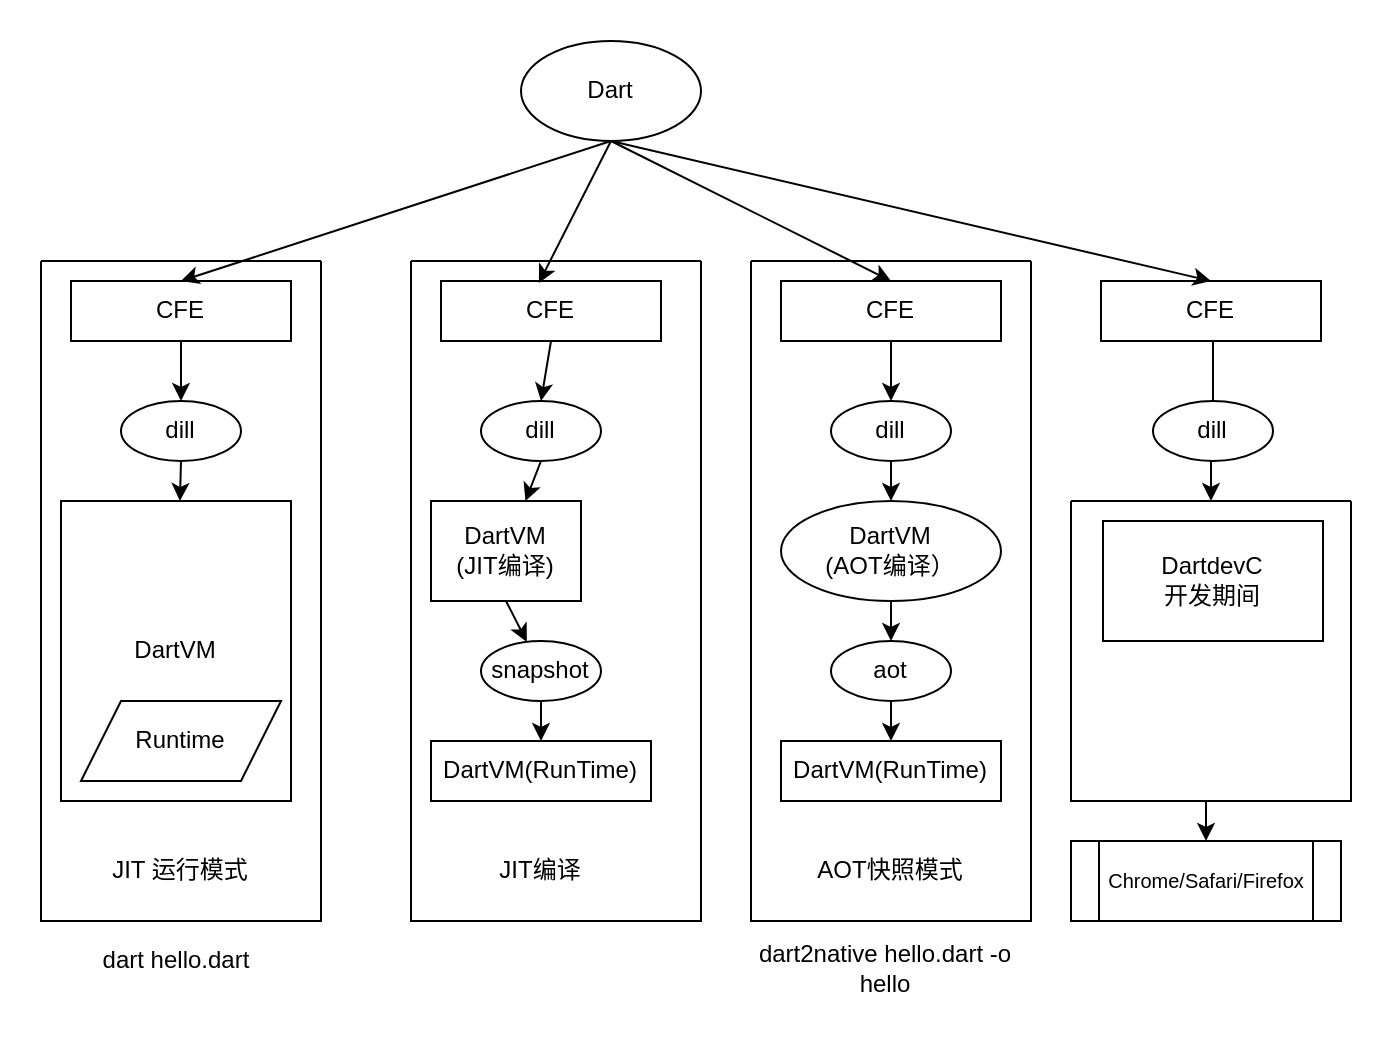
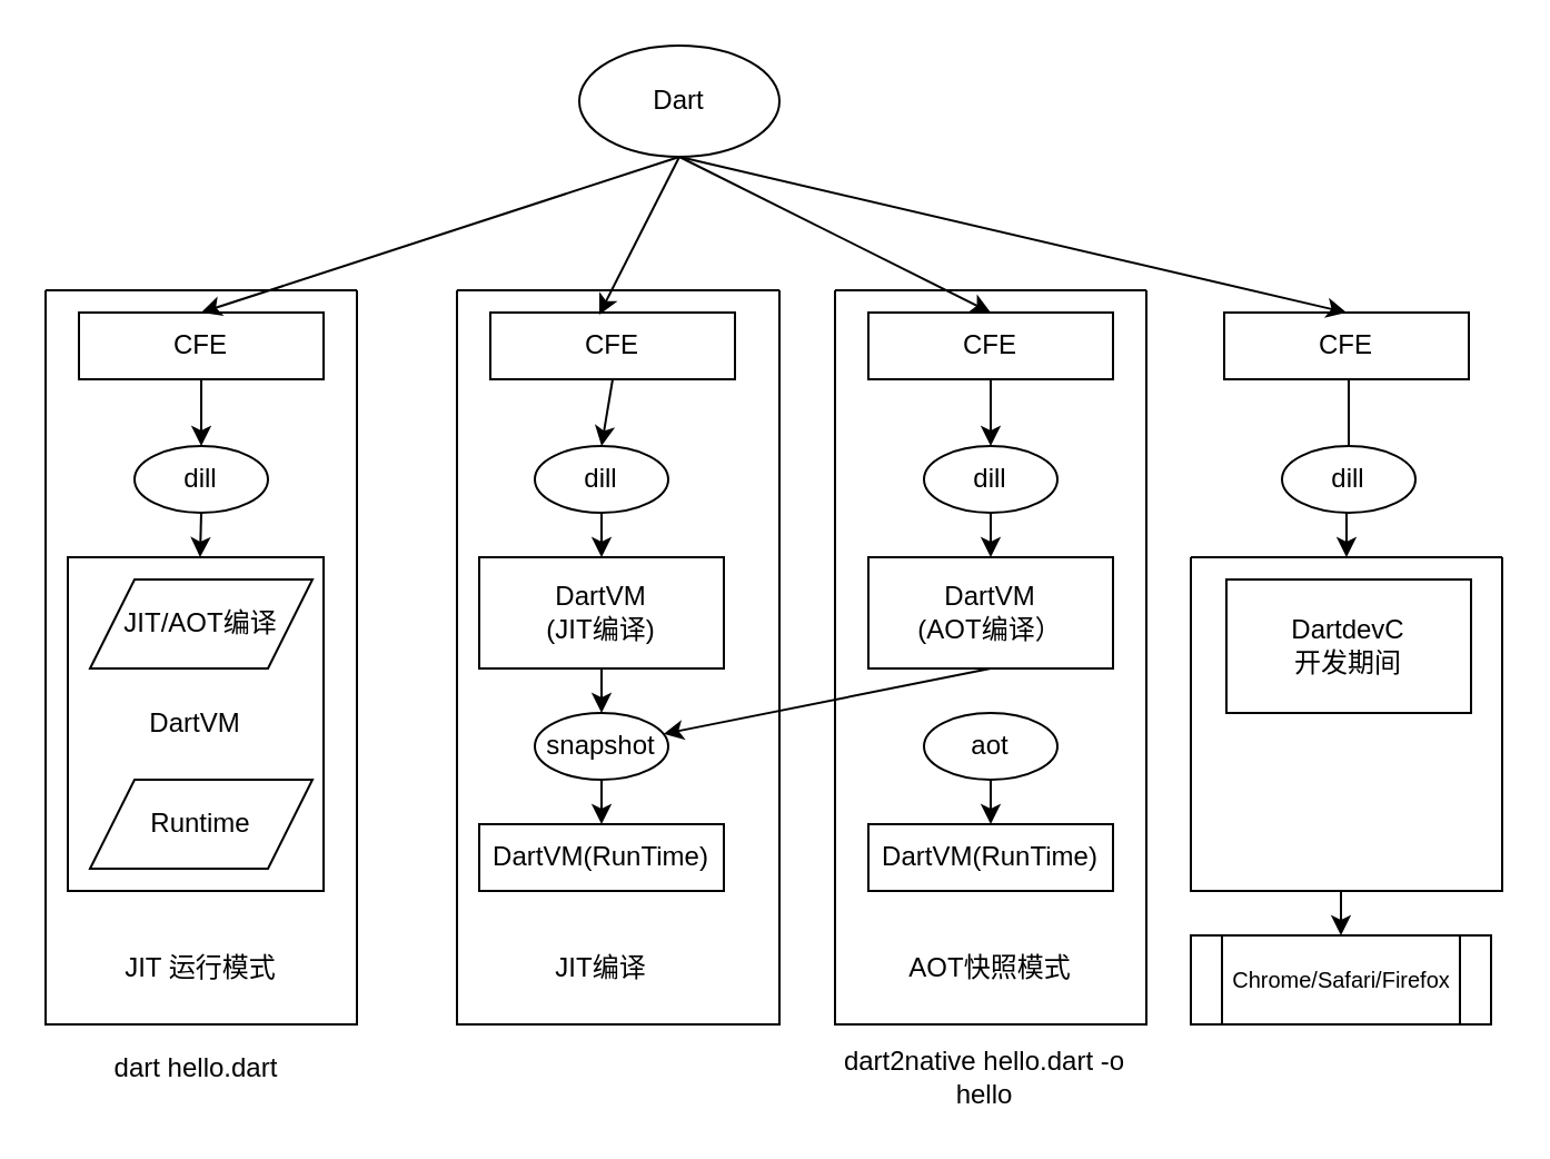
  <mxCell id="0" />
  <mxCell id="1" parent="0" />
  <mxCell id="2" value="CFE" style="rounded=0;whiteSpace=wrap;html=1;" vertex="1" parent="1"><mxGeometry x="35" y="140" width="110" height="30" as="geometry" /></mxCell>
  <mxCell id="3" value="Dart" style="ellipse;whiteSpace=wrap;html=1;" vertex="1" parent="1"><mxGeometry x="260" y="20" width="90" height="50" as="geometry" /></mxCell>
  <mxCell id="4" value="DartVM" style="rounded=0;whiteSpace=wrap;html=1;" vertex="1" parent="1"><mxGeometry x="30" y="250" width="115" height="150" as="geometry" /></mxCell>
  <mxCell id="5" value="dill" style="ellipse;whiteSpace=wrap;html=1;" vertex="1" parent="1"><mxGeometry x="60" y="200" width="60" height="30" as="geometry" /></mxCell>
  <mxCell id="6" value="" style="endArrow=classic;html=1;rounded=0;entryX=0.5;entryY=0;entryDx=0;entryDy=0;" edge="1" parent="1" target="2"><mxGeometry width="50" height="50" relative="1" as="geometry"><mxPoint x="305" y="70" as="sourcePoint" /><mxPoint x="240" y="230" as="targetPoint" /></mxGeometry></mxCell>
  <mxCell id="7" value="" style="endArrow=classic;html=1;rounded=0;exitX=0.5;exitY=1;exitDx=0;exitDy=0;entryX=0.5;entryY=0;entryDx=0;entryDy=0;" edge="1" parent="1" source="2" target="5"><mxGeometry width="50" height="50" relative="1" as="geometry"><mxPoint x="190" y="280" as="sourcePoint" /><mxPoint x="240" y="230" as="targetPoint" /></mxGeometry></mxCell>
  <mxCell id="8" value="" style="endArrow=classic;html=1;rounded=0;exitX=0.5;exitY=1;exitDx=0;exitDy=0;" edge="1" parent="1" source="5" target="4"><mxGeometry width="50" height="50" relative="1" as="geometry"><mxPoint x="190" y="280" as="sourcePoint" /><mxPoint x="240" y="230" as="targetPoint" /></mxGeometry></mxCell>
  <mxCell id="9" value="JIT 运行模式" style="text;html=1;strokeColor=none;fillColor=none;align=center;verticalAlign=middle;whiteSpace=wrap;rounded=0;" vertex="1" parent="1"><mxGeometry x="50" y="420" width="80" height="30" as="geometry" /></mxCell>
  <mxCell id="10" value="CFE" style="rounded=0;whiteSpace=wrap;html=1;" vertex="1" parent="1"><mxGeometry x="220" y="140" width="110" height="30" as="geometry" /></mxCell>
  <mxCell id="11" value="dill" style="ellipse;whiteSpace=wrap;html=1;" vertex="1" parent="1"><mxGeometry x="240" y="200" width="60" height="30" as="geometry" /></mxCell>
- <mxCell id="12" value="DartVM&lt;br&gt;(JIT编译)" style="rounded=0;whiteSpace=wrap;html=1;" vertex="1" parent="1"><mxGeometry x="215" y="250" width="75" height="50" as="geometry" /></mxCell>
+ <mxCell id="12" value="DartVM&lt;br&gt;(JIT编译)" style="rounded=0;whiteSpace=wrap;html=1;" vertex="1" parent="1"><mxGeometry x="215" y="250" width="110" height="50" as="geometry" /></mxCell>
  <mxCell id="13" value="" style="endArrow=classic;html=1;rounded=0;exitX=0.5;exitY=1;exitDx=0;exitDy=0;entryX=0.445;entryY=0.033;entryDx=0;entryDy=0;entryPerimeter=0;" edge="1" parent="1" source="3" target="10"><mxGeometry width="50" height="50" relative="1" as="geometry"><mxPoint x="300" y="90" as="sourcePoint" /><mxPoint x="350" y="40" as="targetPoint" /></mxGeometry></mxCell>
  <mxCell id="14" value="DartVM(RunTime)" style="rounded=0;whiteSpace=wrap;html=1;" vertex="1" parent="1"><mxGeometry x="215" y="370" width="110" height="30" as="geometry" /></mxCell>
  <mxCell id="15" style="edgeStyle=orthogonalEdgeStyle;rounded=0;orthogonalLoop=1;jettySize=auto;html=1;exitX=0.5;exitY=1;exitDx=0;exitDy=0;entryX=0.5;entryY=0;entryDx=0;entryDy=0;" edge="1" parent="1" source="16" target="14"><mxGeometry relative="1" as="geometry" /></mxCell>
  <mxCell id="16" value="snapshot" style="ellipse;whiteSpace=wrap;html=1;" vertex="1" parent="1"><mxGeometry x="240" y="320" width="60" height="30" as="geometry" /></mxCell>
  <mxCell id="17" value="JIT编译" style="text;html=1;strokeColor=none;fillColor=none;align=center;verticalAlign=middle;whiteSpace=wrap;rounded=0;" vertex="1" parent="1"><mxGeometry x="230" y="420" width="80" height="30" as="geometry" /></mxCell>
  <mxCell id="18" value="CFE" style="rounded=0;whiteSpace=wrap;html=1;" vertex="1" parent="1"><mxGeometry x="390" y="140" width="110" height="30" as="geometry" /></mxCell>
  <mxCell id="19" value="dill" style="ellipse;whiteSpace=wrap;html=1;" vertex="1" parent="1"><mxGeometry x="415" y="200" width="60" height="30" as="geometry" /></mxCell>
- <mxCell id="20" value="DartVM&lt;br&gt;(AOT编译）" style="ellipse;whiteSpace=wrap;html=1;" vertex="1" parent="1"><mxGeometry x="390" y="250" width="110" height="50" as="geometry" /></mxCell>
+ <mxCell id="20" value="DartVM&lt;br&gt;(AOT编译）" style="rounded=0;whiteSpace=wrap;html=1;" vertex="1" parent="1"><mxGeometry x="390" y="250" width="110" height="50" as="geometry" /></mxCell>
  <mxCell id="21" value="DartVM(RunTime)" style="rounded=0;whiteSpace=wrap;html=1;" vertex="1" parent="1"><mxGeometry x="390" y="370" width="110" height="30" as="geometry" /></mxCell>
  <mxCell id="22" value="aot" style="ellipse;whiteSpace=wrap;html=1;" vertex="1" parent="1"><mxGeometry x="415" y="320" width="60" height="30" as="geometry" /></mxCell>
  <mxCell id="23" value="AOT快照模式" style="text;html=1;strokeColor=none;fillColor=none;align=center;verticalAlign=middle;whiteSpace=wrap;rounded=0;" vertex="1" parent="1"><mxGeometry x="405" y="420" width="80" height="30" as="geometry" /></mxCell>
  <mxCell id="24" value="" style="endArrow=classic;html=1;rounded=0;exitX=0.5;exitY=1;exitDx=0;exitDy=0;entryX=0.5;entryY=0;entryDx=0;entryDy=0;" edge="1" parent="1" source="10" target="11"><mxGeometry width="50" height="50" relative="1" as="geometry"><mxPoint x="440" y="270" as="sourcePoint" /><mxPoint x="490" y="220" as="targetPoint" /></mxGeometry></mxCell>
  <mxCell id="25" value="" style="endArrow=classic;html=1;rounded=0;exitX=0.5;exitY=1;exitDx=0;exitDy=0;" edge="1" parent="1" source="12" target="16"><mxGeometry width="50" height="50" relative="1" as="geometry"><mxPoint x="280" y="310" as="sourcePoint" /><mxPoint x="490" y="220" as="targetPoint" /></mxGeometry></mxCell>
  <mxCell id="26" value="" style="endArrow=classic;html=1;rounded=0;exitX=0.5;exitY=1;exitDx=0;exitDy=0;" edge="1" parent="1" source="11" target="12"><mxGeometry width="50" height="50" relative="1" as="geometry"><mxPoint x="440" y="270" as="sourcePoint" /><mxPoint x="490" y="220" as="targetPoint" /></mxGeometry></mxCell>
  <mxCell id="27" value="" style="endArrow=classic;html=1;rounded=0;exitX=0.5;exitY=1;exitDx=0;exitDy=0;entryX=0.5;entryY=0;entryDx=0;entryDy=0;" edge="1" parent="1" source="18" target="19"><mxGeometry width="50" height="50" relative="1" as="geometry"><mxPoint x="440" y="270" as="sourcePoint" /><mxPoint x="490" y="220" as="targetPoint" /></mxGeometry></mxCell>
  <mxCell id="28" value="" style="endArrow=classic;html=1;rounded=0;exitX=0.5;exitY=1;exitDx=0;exitDy=0;entryX=0.5;entryY=0;entryDx=0;entryDy=0;" edge="1" parent="1" source="19" target="20"><mxGeometry width="50" height="50" relative="1" as="geometry"><mxPoint x="440" y="270" as="sourcePoint" /><mxPoint x="490" y="220" as="targetPoint" /></mxGeometry></mxCell>
- <mxCell id="29" value="" style="endArrow=classic;html=1;rounded=0;exitX=0.5;exitY=1;exitDx=0;exitDy=0;" edge="1" parent="1" source="20" target="22"><mxGeometry width="50" height="50" relative="1" as="geometry"><mxPoint x="440" y="270" as="sourcePoint" /><mxPoint x="490" y="220" as="targetPoint" /></mxGeometry></mxCell>
+ <mxCell id="29" value="" style="endArrow=classic;html=1;rounded=0;exitX=0.5;exitY=1;exitDx=0;exitDy=0;" edge="1" parent="1" source="20" target="16"><mxGeometry width="50" height="50" relative="1" as="geometry"><mxPoint x="440" y="270" as="sourcePoint" /><mxPoint x="490" y="220" as="targetPoint" /></mxGeometry></mxCell>
  <mxCell id="30" value="" style="endArrow=classic;html=1;rounded=0;exitX=0.5;exitY=1;exitDx=0;exitDy=0;entryX=0.5;entryY=0;entryDx=0;entryDy=0;" edge="1" parent="1" source="22" target="21"><mxGeometry width="50" height="50" relative="1" as="geometry"><mxPoint x="440" y="270" as="sourcePoint" /><mxPoint x="490" y="220" as="targetPoint" /></mxGeometry></mxCell>
  <mxCell id="31" style="edgeStyle=orthogonalEdgeStyle;rounded=0;orthogonalLoop=1;jettySize=auto;html=1;exitX=0.5;exitY=1;exitDx=0;exitDy=0;entryX=0.5;entryY=0;entryDx=0;entryDy=0;startArrow=none;" edge="1" parent="1" source="46" target="37"><mxGeometry relative="1" as="geometry" /></mxCell>
  <mxCell id="32" value="CFE" style="rounded=0;whiteSpace=wrap;html=1;" vertex="1" parent="1"><mxGeometry x="550" y="140" width="110" height="30" as="geometry" /></mxCell>
  <mxCell id="33" value="" style="endArrow=classic;html=1;rounded=0;entryX=0.5;entryY=0;entryDx=0;entryDy=0;" edge="1" parent="1" target="18"><mxGeometry width="50" height="50" relative="1" as="geometry"><mxPoint x="305" y="70" as="sourcePoint" /><mxPoint x="278.95" y="150.99" as="targetPoint" /></mxGeometry></mxCell>
  <mxCell id="34" value="" style="endArrow=classic;html=1;rounded=0;entryX=0.5;entryY=0;entryDx=0;entryDy=0;exitX=0.5;exitY=1;exitDx=0;exitDy=0;" edge="1" parent="1" source="3" target="32"><mxGeometry width="50" height="50" relative="1" as="geometry"><mxPoint x="313.01" y="80" as="sourcePoint" /><mxPoint x="455" y="150" as="targetPoint" /></mxGeometry></mxCell>
  <mxCell id="35" value="DartdevC&lt;br&gt;开发期间" style="rounded=0;whiteSpace=wrap;html=1;" vertex="1" parent="1"><mxGeometry x="551" y="260" width="110" height="60" as="geometry" /></mxCell>
  <mxCell id="36" style="edgeStyle=orthogonalEdgeStyle;rounded=0;orthogonalLoop=1;jettySize=auto;html=1;exitX=0.5;exitY=1;exitDx=0;exitDy=0;entryX=0.5;entryY=0;entryDx=0;entryDy=0;fontSize=10;" edge="1" parent="1" source="37" target="45"><mxGeometry relative="1" as="geometry" /></mxCell>
  <mxCell id="37" value="" style="swimlane;startSize=0;" vertex="1" parent="1"><mxGeometry x="535" y="250" width="140" height="150" as="geometry" /></mxCell>
+ <mxCell id="38" value="JIT/AOT编译" style="shape=parallelogram;perimeter=parallelogramPerimeter;whiteSpace=wrap;html=1;fixedSize=1;" vertex="1" parent="1"><mxGeometry x="40" y="260" width="100" height="40" as="geometry" /></mxCell>
  <mxCell id="39" value="Runtime" style="shape=parallelogram;perimeter=parallelogramPerimeter;whiteSpace=wrap;html=1;fixedSize=1;" vertex="1" parent="1"><mxGeometry x="40" y="350" width="100" height="40" as="geometry" /></mxCell>
  <mxCell id="40" value="" style="swimlane;startSize=0;" vertex="1" parent="1"><mxGeometry x="20" y="130" width="140" height="330" as="geometry"><mxRectangle x="130" y="200" width="50" height="40" as="alternateBounds" /></mxGeometry></mxCell>
  <mxCell id="41" value="" style="swimlane;startSize=0;" vertex="1" parent="1"><mxGeometry x="205" y="130" width="145" height="330" as="geometry"><mxRectangle x="130" y="200" width="50" height="40" as="alternateBounds" /></mxGeometry></mxCell>
  <mxCell id="42" value="" style="swimlane;startSize=0;" vertex="1" parent="1"><mxGeometry x="375" y="130" width="140" height="330" as="geometry"><mxRectangle x="130" y="200" width="50" height="40" as="alternateBounds" /></mxGeometry></mxCell>
  <mxCell id="43" value="dart hello.dart" style="text;html=1;strokeColor=none;fillColor=none;align=center;verticalAlign=middle;whiteSpace=wrap;rounded=0;" vertex="1" parent="1"><mxGeometry x="42.5" y="465" width="90" height="30" as="geometry" /></mxCell>
  <mxCell id="44" value="dart2native hello.dart -o hello" style="text;html=1;strokeColor=none;fillColor=none;align=center;verticalAlign=middle;whiteSpace=wrap;rounded=0;" vertex="1" parent="1"><mxGeometry x="370" y="469" width="145" height="30" as="geometry" /></mxCell>
  <mxCell id="45" value="Chrome/Safari/Firefox" style="shape=process;whiteSpace=wrap;html=1;backgroundOutline=1;fontSize=10;" vertex="1" parent="1"><mxGeometry x="535" y="420" width="135" height="40" as="geometry" /></mxCell>
  <mxCell id="46" value="dill" style="ellipse;whiteSpace=wrap;html=1;" vertex="1" parent="1"><mxGeometry x="576" y="200" width="60" height="30" as="geometry" /></mxCell>
  <mxCell id="47" value="" style="edgeStyle=orthogonalEdgeStyle;rounded=0;orthogonalLoop=1;jettySize=auto;html=1;exitX=0.5;exitY=1;exitDx=0;exitDy=0;entryX=0.5;entryY=0;entryDx=0;entryDy=0;endArrow=none;" edge="1" parent="1" source="32" target="46"><mxGeometry relative="1" as="geometry"><mxPoint x="605" y="170" as="sourcePoint" /><mxPoint x="605" y="250" as="targetPoint" /></mxGeometry></mxCell>
